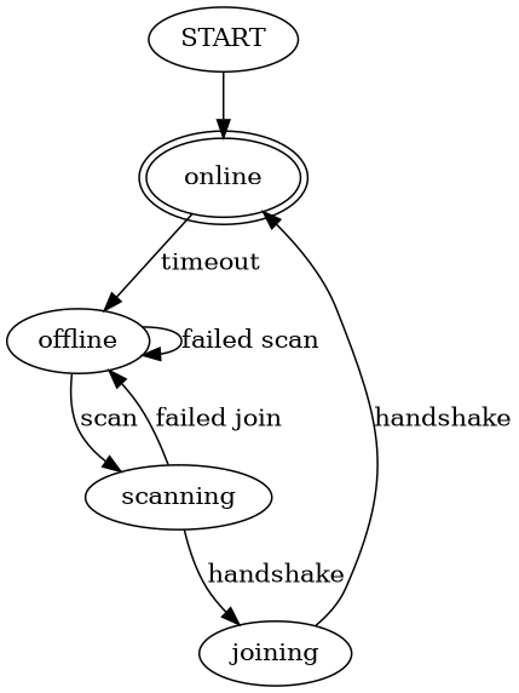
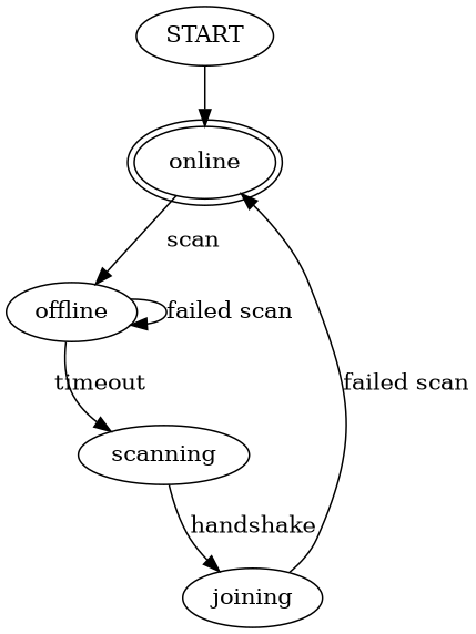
  digraph {
    online [peripheries=2]
    START
    offline
    scanning
    joining
-   online -> offline [label=timeout]
+   online -> offline [label=scan]
    START -> online
    offline -> offline [label="failed scan"]
-   offline -> scanning [label=scan]
-   scanning -> offline [label="failed join"]
+   offline -> scanning [label=timeout]
    scanning -> joining [label=handshake]
-   joining -> online [label=handshake]
+   joining -> online [label="failed scan"]
  }
